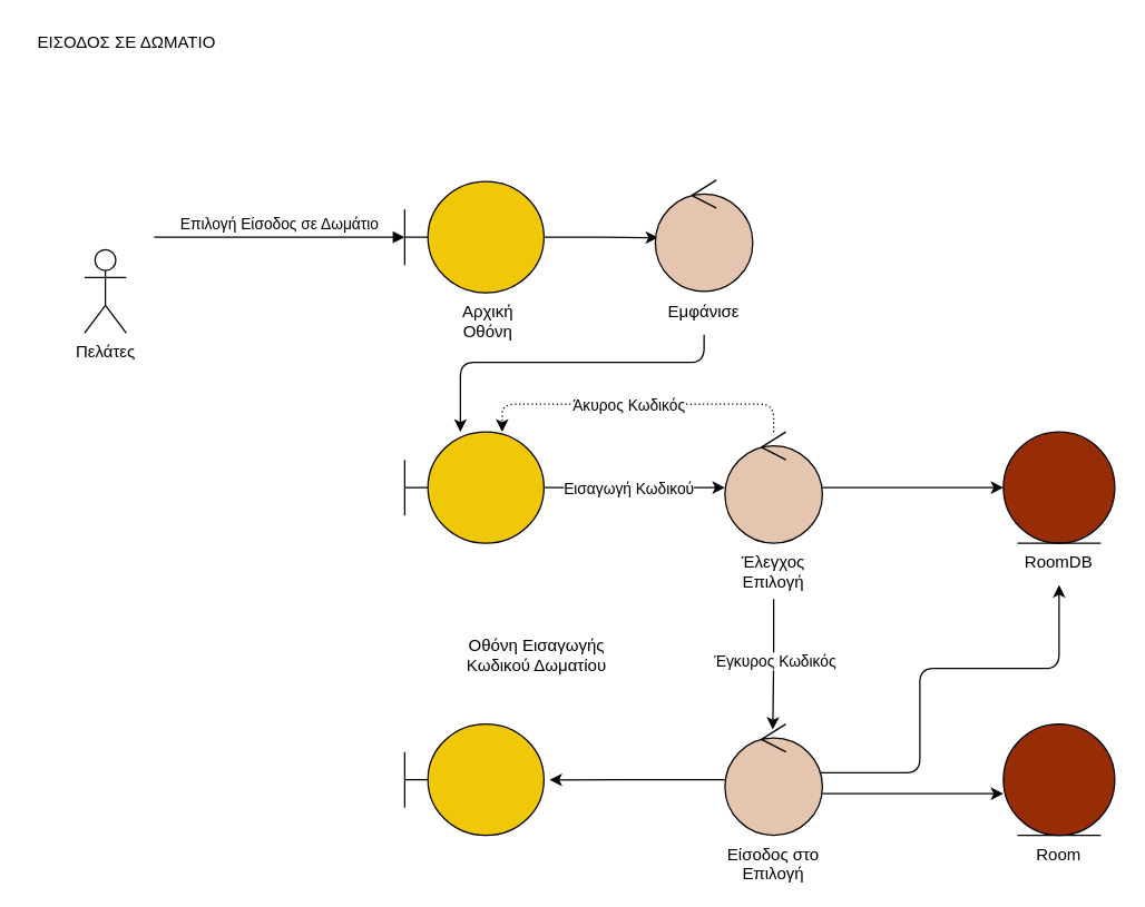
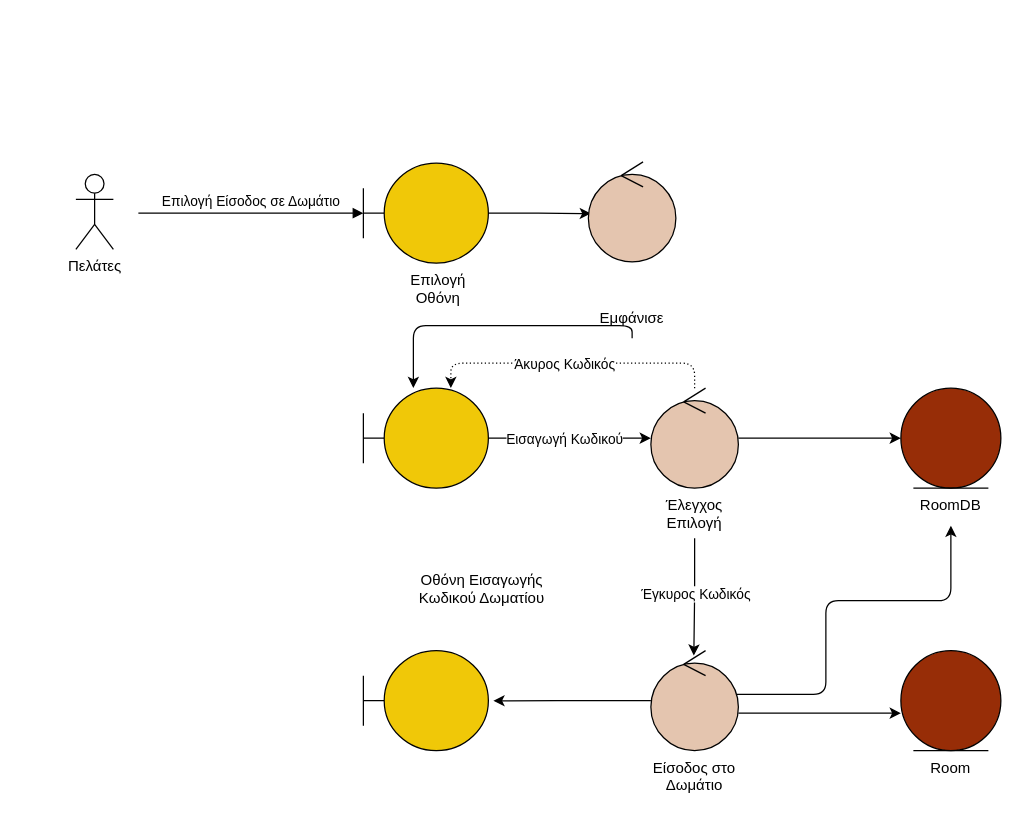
  <mxCell id="0" />
  <mxCell id="1" parent="0" />
- <mxCell id="2" value="Πελάτες" style="shape=umlActor;verticalLabelPosition=bottom;verticalAlign=top;html=1;" parent="1" vertex="1"><mxGeometry x="60" y="179" width="30" height="60" as="geometry" /></mxCell>
- <mxCell id="3" value="ΕΙΣΟΔΟΣ ΣΕ ΔΩΜΑΤΙΟ" style="text;html=1;align=center;verticalAlign=middle;resizable=0;points=[];autosize=1;strokeColor=none;fillColor=none;" parent="1" vertex="1"><mxGeometry x="20" y="20" width="140" height="20" as="geometry" /></mxCell>
+ <mxCell id="2" value="Πελάτες" style="shape=umlActor;verticalLabelPosition=bottom;verticalAlign=top;html=1;" parent="1" vertex="1"><mxGeometry x="60" y="139" width="30" height="60" as="geometry" /></mxCell>
  <mxCell id="4" style="edgeStyle=orthogonalEdgeStyle;rounded=0;orthogonalLoop=1;jettySize=auto;html=1;" edge="1" parent="1" source="6" target="28"><mxGeometry relative="1" as="geometry" /></mxCell>
  <mxCell id="5" value="Εισαγωγή Κωδικού" style="edgeLabel;html=1;align=center;verticalAlign=middle;resizable=0;points=[];" vertex="1" connectable="0" parent="4"><mxGeometry x="-0.169" y="1" relative="1" as="geometry"><mxPoint x="6" y="1" as="offset" /></mxGeometry></mxCell>
  <mxCell id="6" value="" style="shape=umlBoundary;whiteSpace=wrap;html=1;fillColor=#F0C808;" parent="1" vertex="1"><mxGeometry x="290" y="310" width="100" height="80" as="geometry" /></mxCell>
  <mxCell id="7" value="Επιλογή Είσοδος σε Δωμάτιο" style="html=1;verticalAlign=bottom;endArrow=block;rounded=0;" parent="1" target="9" edge="1"><mxGeometry width="80" relative="1" as="geometry"><mxPoint x="110" y="170" as="sourcePoint" /><mxPoint x="340" y="170" as="targetPoint" /></mxGeometry></mxCell>
  <mxCell id="8" style="edgeStyle=orthogonalEdgeStyle;rounded=0;orthogonalLoop=1;jettySize=auto;html=1;entryX=0.029;entryY=0.517;entryDx=0;entryDy=0;entryPerimeter=0;" parent="1" source="9" target="11" edge="1"><mxGeometry relative="1" as="geometry" /></mxCell>
  <mxCell id="9" value="" style="shape=umlBoundary;whiteSpace=wrap;html=1;fillColor=#F0C808;" parent="1" vertex="1"><mxGeometry x="290" y="130" width="100" height="80" as="geometry" /></mxCell>
  <mxCell id="10" style="edgeStyle=orthogonalEdgeStyle;rounded=1;orthogonalLoop=1;jettySize=auto;html=1;exitX=0.5;exitY=1;exitDx=0;exitDy=0;" parent="1" source="14" target="6" edge="1"><mxGeometry relative="1" as="geometry"><Array as="points"><mxPoint x="505" y="260" /><mxPoint x="330" y="260" /></Array></mxGeometry></mxCell>
  <mxCell id="11" value="" style="ellipse;shape=umlControl;whiteSpace=wrap;html=1;fillColor=#E4C5AF;" parent="1" vertex="1"><mxGeometry x="470" y="129" width="70" height="80" as="geometry" /></mxCell>
  <mxCell id="12" value="" style="shape=umlBoundary;whiteSpace=wrap;html=1;fillColor=#F0C808;" parent="1" vertex="1"><mxGeometry x="290" y="520" width="100" height="80" as="geometry" /></mxCell>
- <mxCell id="13" value="&lt;meta charset=&quot;utf-8&quot;&gt;&lt;span style=&quot;font-family: helvetica; font-size: 12px; font-style: normal; font-weight: 400; letter-spacing: normal; text-indent: 0px; text-transform: none; word-spacing: 0px; display: inline; float: none;&quot;&gt;Αρχική&lt;/span&gt;&lt;br style=&quot;font-family: helvetica; font-size: 12px; font-style: normal; font-weight: 400; letter-spacing: normal; text-indent: 0px; text-transform: none; word-spacing: 0px;&quot;&gt;&lt;span style=&quot;font-family: helvetica; font-size: 12px; font-style: normal; font-weight: 400; letter-spacing: normal; text-indent: 0px; text-transform: none; word-spacing: 0px; display: inline; float: none;&quot;&gt;Οθόνη&lt;/span&gt;" style="text;whiteSpace=wrap;html=1;align=center;labelBackgroundColor=none;fontColor=default;" parent="1" vertex="1"><mxGeometry x="315" y="210" width="70" height="40" as="geometry" /></mxCell>
- <mxCell id="14" value="&lt;meta charset=&quot;utf-8&quot;&gt;&lt;span style=&quot;font-family: helvetica; font-size: 12px; font-style: normal; font-weight: 400; letter-spacing: normal; text-indent: 0px; text-transform: none; word-spacing: 0px; display: inline; float: none;&quot;&gt;Εμφάνισε&lt;/span&gt;" style="text;whiteSpace=wrap;html=1;align=center;labelBackgroundColor=none;fontColor=default;" parent="1" vertex="1"><mxGeometry x="465" y="210" width="80" height="30" as="geometry" /></mxCell>
+ <mxCell id="13" value="&lt;meta charset=&quot;utf-8&quot;&gt;&lt;span style=&quot;font-family: helvetica; font-size: 12px; font-style: normal; font-weight: 400; letter-spacing: normal; text-indent: 0px; text-transform: none; word-spacing: 0px; display: inline; float: none;&quot;&gt;Επιλογή&lt;/span&gt;&lt;br style=&quot;font-family: helvetica; font-size: 12px; font-style: normal; font-weight: 400; letter-spacing: normal; text-indent: 0px; text-transform: none; word-spacing: 0px;&quot;&gt;&lt;span style=&quot;font-family: helvetica; font-size: 12px; font-style: normal; font-weight: 400; letter-spacing: normal; text-indent: 0px; text-transform: none; word-spacing: 0px; display: inline; float: none;&quot;&gt;Οθόνη&lt;/span&gt;" style="text;whiteSpace=wrap;html=1;align=center;labelBackgroundColor=none;fontColor=default;" parent="1" vertex="1"><mxGeometry x="315" y="210" width="70" height="40" as="geometry" /></mxCell>
+ <mxCell id="14" value="&lt;meta charset=&quot;utf-8&quot;&gt;&lt;span style=&quot;font-family: helvetica; font-size: 12px; font-style: normal; font-weight: 400; letter-spacing: normal; text-indent: 0px; text-transform: none; word-spacing: 0px; display: inline; float: none;&quot;&gt;Εμφάνισε&lt;/span&gt;" style="text;whiteSpace=wrap;html=1;align=center;labelBackgroundColor=none;fontColor=default;" parent="1" vertex="1"><mxGeometry x="465" y="240" width="80" height="30" as="geometry" /></mxCell>
  <mxCell id="15" value="&lt;span style=&quot;font-family: helvetica; font-size: 12px; font-style: normal; font-weight: 400; letter-spacing: normal; text-indent: 0px; text-transform: none; word-spacing: 0px; display: inline; float: none;&quot;&gt;Οθόνη Εισαγωγής &lt;br&gt;Κωδικού Δωματίου&lt;/span&gt;" style="text;whiteSpace=wrap;html=1;align=center;labelBackgroundColor=none;fontColor=default;" parent="1" vertex="1"><mxGeometry x="265" y="450" width="240" height="40" as="geometry" /></mxCell>
  <mxCell id="16" value="" style="group" vertex="1" connectable="0" parent="1"><mxGeometry x="720" y="310" width="80" height="110" as="geometry" /></mxCell>
  <mxCell id="17" value="&lt;font face=&quot;helvetica&quot;&gt;RoomDB&lt;br&gt;&lt;/font&gt;" style="text;whiteSpace=wrap;html=1;align=center;labelBackgroundColor=none;fontColor=default;" parent="16" vertex="1"><mxGeometry y="80" width="80" height="30" as="geometry" /></mxCell>
  <mxCell id="18" value="" style="ellipse;shape=umlEntity;whiteSpace=wrap;html=1;fillColor=#972D07;" parent="16" vertex="1"><mxGeometry width="80" height="80" as="geometry" /></mxCell>
  <mxCell id="19" style="edgeStyle=orthogonalEdgeStyle;rounded=0;orthogonalLoop=1;jettySize=auto;html=1;entryX=0;entryY=0.5;entryDx=0;entryDy=0;" edge="1" parent="1" source="28" target="18"><mxGeometry relative="1" as="geometry" /></mxCell>
  <mxCell id="20" style="edgeStyle=orthogonalEdgeStyle;rounded=1;orthogonalLoop=1;jettySize=auto;html=1;entryX=0.7;entryY=0;entryDx=0;entryDy=0;entryPerimeter=0;dashed=1;dashPattern=1 2;" edge="1" parent="1" source="28" target="6"><mxGeometry relative="1" as="geometry"><Array as="points"><mxPoint x="555" y="290" /><mxPoint x="360" y="290" /></Array></mxGeometry></mxCell>
  <mxCell id="21" value="Άκυρος Κωδικός" style="edgeLabel;html=1;align=center;verticalAlign=middle;resizable=0;points=[];" vertex="1" connectable="0" parent="20"><mxGeometry x="-0.2" relative="1" as="geometry"><mxPoint x="-31" as="offset" /></mxGeometry></mxCell>
  <mxCell id="22" style="edgeStyle=orthogonalEdgeStyle;rounded=1;orthogonalLoop=1;jettySize=auto;html=1;entryX=0.491;entryY=0.05;entryDx=0;entryDy=0;entryPerimeter=0;exitX=0.5;exitY=1;exitDx=0;exitDy=0;" edge="1" parent="1" source="29" target="25"><mxGeometry relative="1" as="geometry"><mxPoint x="555" y="520" as="targetPoint" /><mxPoint x="555" y="430" as="sourcePoint" /></mxGeometry></mxCell>
  <mxCell id="23" value="Έγκυρος Κωδικός" style="edgeLabel;html=1;align=center;verticalAlign=middle;resizable=0;points=[];" vertex="1" connectable="0" parent="22"><mxGeometry x="-0.036" y="-1" relative="1" as="geometry"><mxPoint x="2" y="-1" as="offset" /></mxGeometry></mxCell>
  <mxCell id="24" value="" style="group" vertex="1" connectable="0" parent="1"><mxGeometry x="515" y="520" width="80" height="110" as="geometry" /></mxCell>
  <mxCell id="25" value="" style="ellipse;shape=umlControl;whiteSpace=wrap;html=1;fillColor=#E4C5AF;" vertex="1" parent="24"><mxGeometry x="5" width="70" height="80" as="geometry" /></mxCell>
- <mxCell id="26" value="&lt;font face=&quot;helvetica&quot;&gt;Είσοδος στο Επιλογή&lt;/font&gt;" style="text;whiteSpace=wrap;html=1;align=center;labelBackgroundColor=none;fontColor=default;" vertex="1" parent="24"><mxGeometry y="80" width="80" height="30" as="geometry" /></mxCell>
+ <mxCell id="26" value="&lt;font face=&quot;helvetica&quot;&gt;Είσοδος στο Δωμάτιο&lt;/font&gt;" style="text;whiteSpace=wrap;html=1;align=center;labelBackgroundColor=none;fontColor=default;" vertex="1" parent="24"><mxGeometry y="80" width="80" height="30" as="geometry" /></mxCell>
  <mxCell id="27" value="" style="group" vertex="1" connectable="0" parent="1"><mxGeometry x="515" y="310" width="80" height="120" as="geometry" /></mxCell>
  <mxCell id="28" value="" style="ellipse;shape=umlControl;whiteSpace=wrap;html=1;fillColor=#E4C5AF;" vertex="1" parent="27"><mxGeometry x="5" width="70" height="80" as="geometry" /></mxCell>
  <mxCell id="29" value="&lt;font face=&quot;helvetica&quot;&gt;Έλεγχος Επιλογή&lt;/font&gt;" style="text;whiteSpace=wrap;html=1;align=center;labelBackgroundColor=none;fontColor=default;" vertex="1" parent="27"><mxGeometry y="80" width="80" height="40" as="geometry" /></mxCell>
  <mxCell id="30" value="" style="group" vertex="1" connectable="0" parent="1"><mxGeometry x="720" y="520" width="80" height="110" as="geometry" /></mxCell>
  <mxCell id="31" value="&lt;font face=&quot;helvetica&quot;&gt;Room&lt;br&gt;&lt;/font&gt;" style="text;whiteSpace=wrap;html=1;align=center;labelBackgroundColor=none;fontColor=default;" vertex="1" parent="30"><mxGeometry y="80" width="80" height="30" as="geometry" /></mxCell>
  <mxCell id="32" value="" style="ellipse;shape=umlEntity;whiteSpace=wrap;html=1;fillColor=#972D07;" vertex="1" parent="30"><mxGeometry width="80" height="80" as="geometry" /></mxCell>
  <mxCell id="33" style="edgeStyle=orthogonalEdgeStyle;rounded=1;orthogonalLoop=1;jettySize=auto;html=1;" edge="1" parent="1"><mxGeometry relative="1" as="geometry"><mxPoint x="590" y="570" as="sourcePoint" /><mxPoint x="720" y="570" as="targetPoint" /><Array as="points"><mxPoint x="720" y="570" /></Array></mxGeometry></mxCell>
  <mxCell id="34" style="edgeStyle=orthogonalEdgeStyle;rounded=1;orthogonalLoop=1;jettySize=auto;html=1;entryX=0.5;entryY=1;entryDx=0;entryDy=0;exitX=0.983;exitY=0.437;exitDx=0;exitDy=0;exitPerimeter=0;" edge="1" parent="1" source="25" target="17"><mxGeometry relative="1" as="geometry"><Array as="points"><mxPoint x="660" y="555" /><mxPoint x="660" y="480" /><mxPoint x="760" y="480" /></Array></mxGeometry></mxCell>
  <mxCell id="35" style="edgeStyle=orthogonalEdgeStyle;rounded=1;orthogonalLoop=1;jettySize=auto;html=1;entryX=1.04;entryY=0.502;entryDx=0;entryDy=0;entryPerimeter=0;" edge="1" parent="1" source="25" target="12"><mxGeometry relative="1" as="geometry" /></mxCell>
